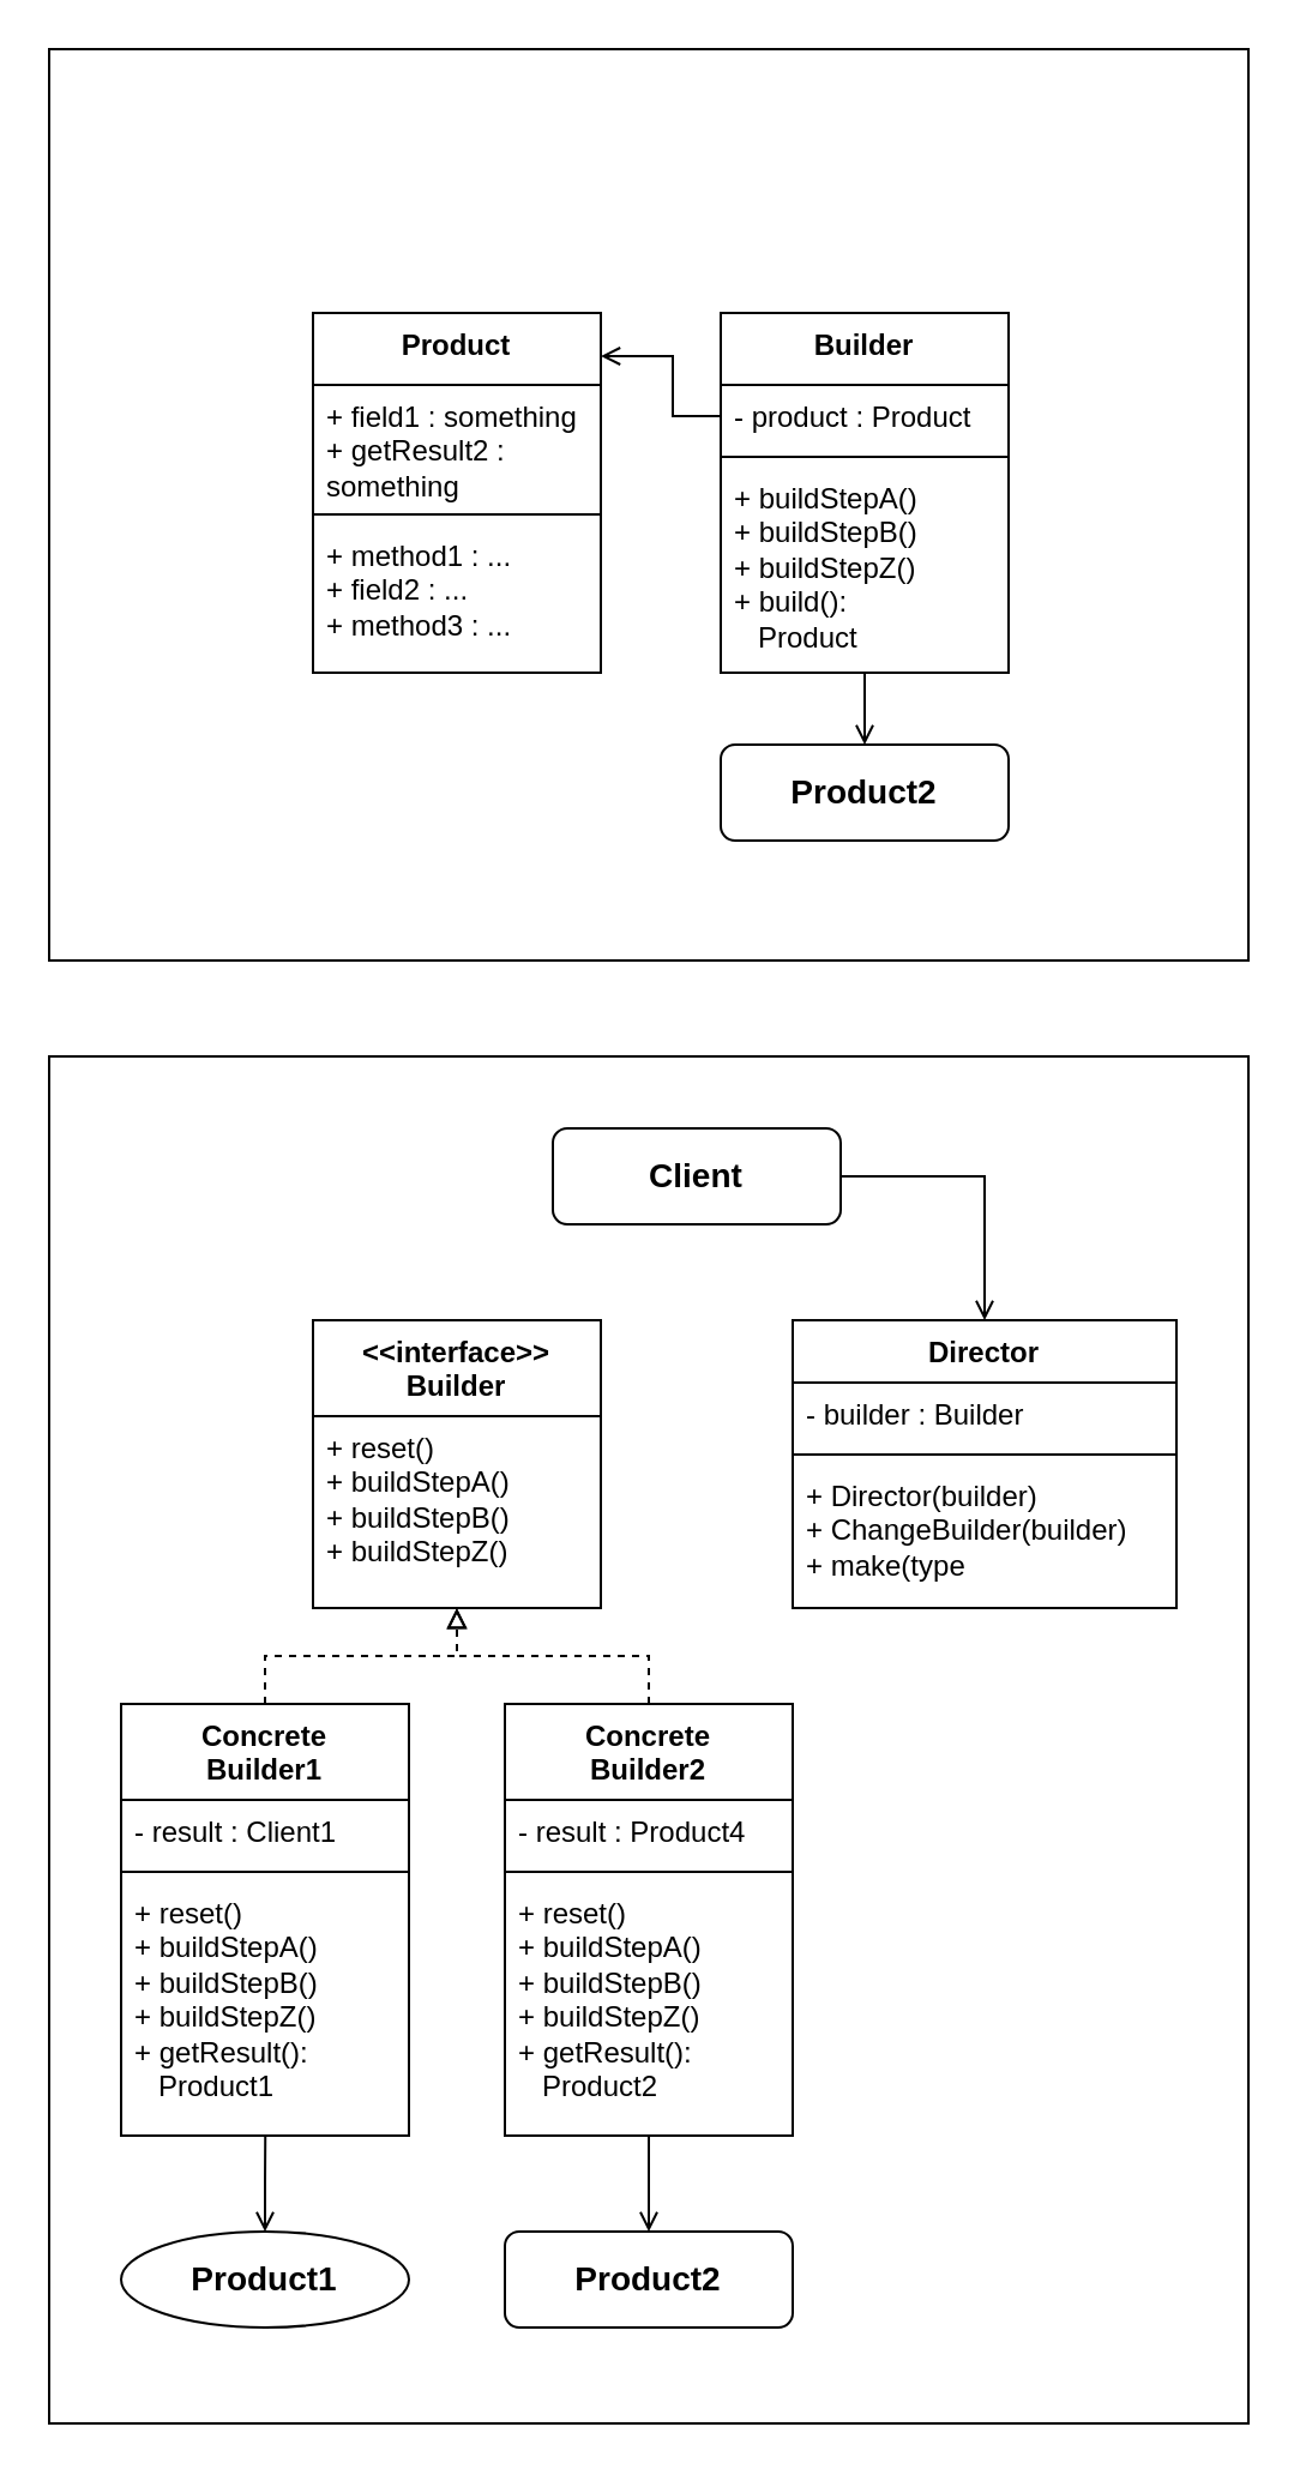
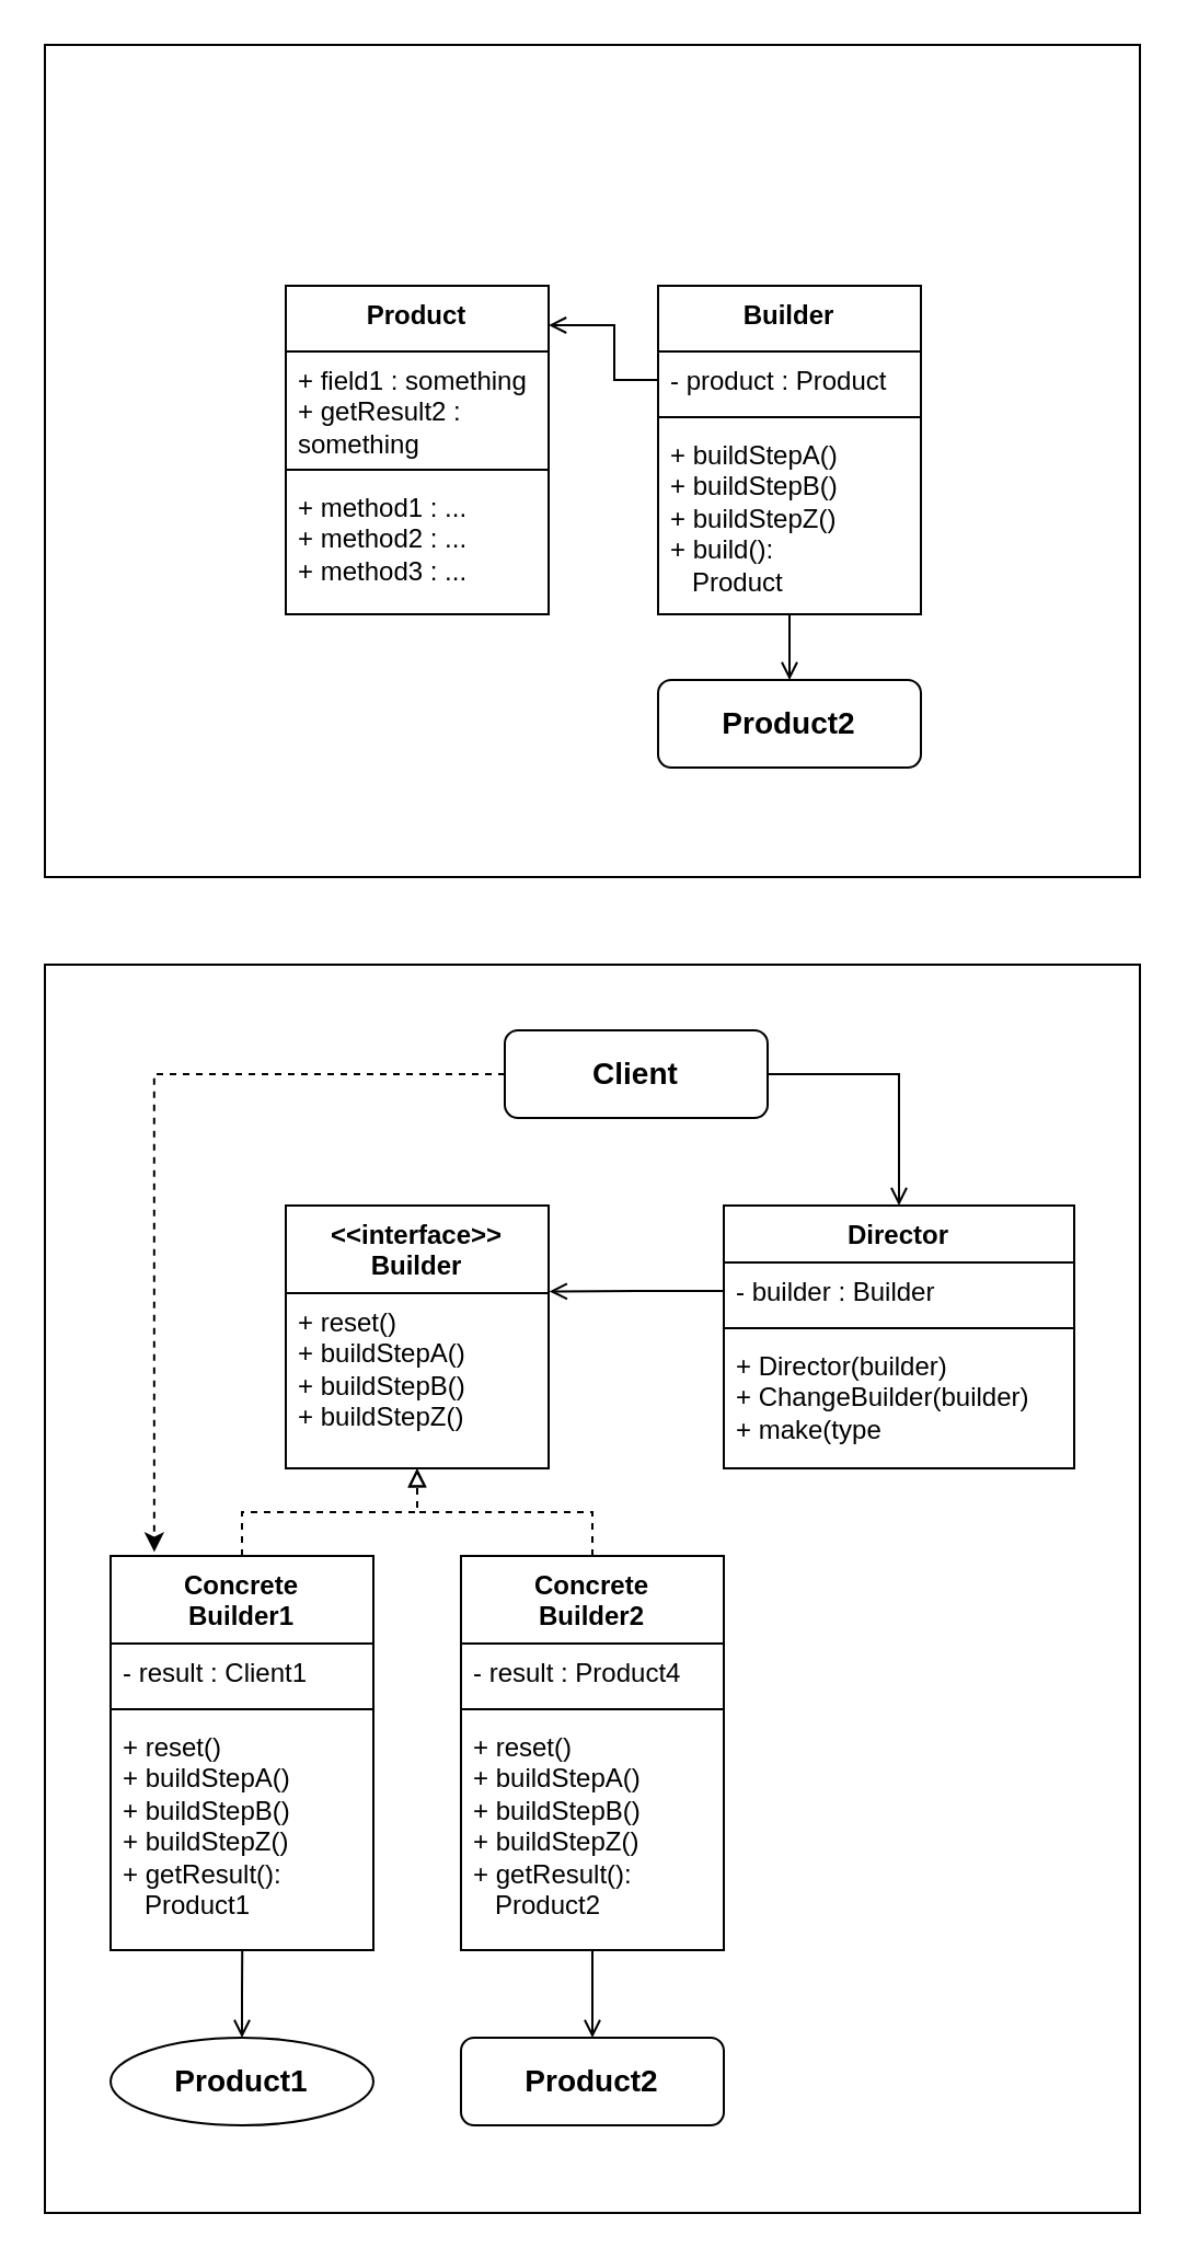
  <mxCell id="0" />
  <mxCell id="1" parent="0" />
  <mxCell id="2" value="" style="rounded=0;whiteSpace=wrap;html=1;" vertex="1" parent="1"><mxGeometry x="20" y="440" width="500" height="570" as="geometry" /></mxCell>
  <mxCell id="3" style="edgeStyle=orthogonalEdgeStyle;rounded=0;orthogonalLoop=1;jettySize=auto;html=1;entryX=0.5;entryY=0;entryDx=0;entryDy=0;endArrow=open;endFill=0;" edge="1" parent="1" source="4" target="5"><mxGeometry relative="1" as="geometry"><Array as="points"><mxPoint x="410" y="490" /></Array></mxGeometry></mxCell>
  <mxCell id="4" value="&lt;font style=&quot;font-size: 14px;&quot;&gt;Client&lt;/font&gt;" style="rounded=1;whiteSpace=wrap;html=1;fontSize=14;fontStyle=1" vertex="1" parent="1"><mxGeometry x="230" y="470" width="120" height="40" as="geometry" /></mxCell>
  <mxCell id="5" value="Director" style="swimlane;fontStyle=1;align=center;verticalAlign=top;childLayout=stackLayout;horizontal=1;startSize=26;horizontalStack=0;resizeParent=1;resizeParentMax=0;resizeLast=0;collapsible=1;marginBottom=0;whiteSpace=wrap;html=1;" vertex="1" parent="1"><mxGeometry x="330" y="550" width="160" height="120" as="geometry" /></mxCell>
  <mxCell id="6" value="- builder : Builder" style="text;strokeColor=none;fillColor=none;align=left;verticalAlign=top;spacingLeft=4;spacingRight=4;overflow=hidden;rotatable=0;points=[[0,0.5],[1,0.5]];portConstraint=eastwest;whiteSpace=wrap;html=1;" vertex="1" parent="5"><mxGeometry y="26" width="160" height="26" as="geometry" /></mxCell>
  <mxCell id="7" value="" style="line;strokeWidth=1;fillColor=none;align=left;verticalAlign=middle;spacingTop=-1;spacingLeft=3;spacingRight=3;rotatable=0;labelPosition=right;points=[];portConstraint=eastwest;strokeColor=inherit;" vertex="1" parent="5"><mxGeometry y="52" width="160" height="8" as="geometry" /></mxCell>
  <mxCell id="8" value="+ Director(builder)&lt;div&gt;+ ChangeBuilder(builder)&lt;/div&gt;&lt;div&gt;+ make(type&lt;/div&gt;" style="text;strokeColor=none;fillColor=none;align=left;verticalAlign=top;spacingLeft=4;spacingRight=4;overflow=hidden;rotatable=0;points=[[0,0.5],[1,0.5]];portConstraint=eastwest;whiteSpace=wrap;html=1;" vertex="1" parent="5"><mxGeometry y="60" width="160" height="60" as="geometry" /></mxCell>
  <mxCell id="9" value="&amp;lt;&amp;lt;interface&amp;gt;&amp;gt;&lt;div&gt;Builder&lt;/div&gt;" style="swimlane;fontStyle=1;align=center;verticalAlign=top;childLayout=stackLayout;horizontal=1;startSize=40;horizontalStack=0;resizeParent=1;resizeParentMax=0;resizeLast=0;collapsible=1;marginBottom=0;whiteSpace=wrap;html=1;" vertex="1" parent="1"><mxGeometry x="130" y="550" width="120" height="120" as="geometry" /></mxCell>
  <mxCell id="10" value="+ reset()&lt;div&gt;+ buildStepA()&lt;/div&gt;&lt;div&gt;+ buildStepB()&lt;/div&gt;&lt;div&gt;+ buildStepZ()&lt;/div&gt;" style="text;strokeColor=none;fillColor=none;align=left;verticalAlign=top;spacingLeft=4;spacingRight=4;overflow=hidden;rotatable=0;points=[[0,0.5],[1,0.5]];portConstraint=eastwest;whiteSpace=wrap;html=1;" vertex="1" parent="9"><mxGeometry y="40" width="120" height="80" as="geometry" /></mxCell>
  <mxCell id="11" value="Concrete&lt;div&gt;Builder1&lt;/div&gt;" style="swimlane;fontStyle=1;align=center;verticalAlign=top;childLayout=stackLayout;horizontal=1;startSize=40;horizontalStack=0;resizeParent=1;resizeParentMax=0;resizeLast=0;collapsible=1;marginBottom=0;whiteSpace=wrap;html=1;" vertex="1" parent="1"><mxGeometry x="50" y="710" width="120" height="180" as="geometry" /></mxCell>
  <mxCell id="12" value="- result : Client1" style="text;strokeColor=none;fillColor=none;align=left;verticalAlign=top;spacingLeft=4;spacingRight=4;overflow=hidden;rotatable=0;points=[[0,0.5],[1,0.5]];portConstraint=eastwest;whiteSpace=wrap;html=1;" vertex="1" parent="11"><mxGeometry y="40" width="120" height="26" as="geometry" /></mxCell>
  <mxCell id="13" value="" style="line;strokeWidth=1;fillColor=none;align=left;verticalAlign=middle;spacingTop=-1;spacingLeft=3;spacingRight=3;rotatable=0;labelPosition=right;points=[];portConstraint=eastwest;strokeColor=inherit;" vertex="1" parent="11"><mxGeometry y="66" width="120" height="8" as="geometry" /></mxCell>
  <mxCell id="14" value="+ reset()&lt;div&gt;+ buildStepA()&lt;/div&gt;&lt;div&gt;+ buildStepB()&lt;/div&gt;&lt;div&gt;+ buildStepZ()&lt;/div&gt;&lt;div&gt;+ getResult():&lt;/div&gt;&lt;div&gt;&amp;nbsp; &amp;nbsp;Product1&lt;/div&gt;" style="text;strokeColor=none;fillColor=none;align=left;verticalAlign=top;spacingLeft=4;spacingRight=4;overflow=hidden;rotatable=0;points=[[0,0.5],[1,0.5]];portConstraint=eastwest;whiteSpace=wrap;html=1;" vertex="1" parent="11"><mxGeometry y="74" width="120" height="106" as="geometry" /></mxCell>
  <mxCell id="15" style="edgeStyle=orthogonalEdgeStyle;rounded=0;orthogonalLoop=1;jettySize=auto;html=1;dashed=1;endArrow=block;endFill=0;" edge="1" parent="1" source="16"><mxGeometry relative="1" as="geometry"><mxPoint x="190" y="670" as="targetPoint" /><Array as="points"><mxPoint x="270" y="690" /><mxPoint x="190" y="690" /></Array></mxGeometry></mxCell>
  <mxCell id="16" value="Concrete&lt;div&gt;Builder2&lt;/div&gt;" style="swimlane;fontStyle=1;align=center;verticalAlign=top;childLayout=stackLayout;horizontal=1;startSize=40;horizontalStack=0;resizeParent=1;resizeParentMax=0;resizeLast=0;collapsible=1;marginBottom=0;whiteSpace=wrap;html=1;" vertex="1" parent="1"><mxGeometry x="210" y="710" width="120" height="180" as="geometry" /></mxCell>
  <mxCell id="17" value="- result : Product4" style="text;strokeColor=none;fillColor=none;align=left;verticalAlign=top;spacingLeft=4;spacingRight=4;overflow=hidden;rotatable=0;points=[[0,0.5],[1,0.5]];portConstraint=eastwest;whiteSpace=wrap;html=1;" vertex="1" parent="16"><mxGeometry y="40" width="120" height="26" as="geometry" /></mxCell>
  <mxCell id="18" value="" style="line;strokeWidth=1;fillColor=none;align=left;verticalAlign=middle;spacingTop=-1;spacingLeft=3;spacingRight=3;rotatable=0;labelPosition=right;points=[];portConstraint=eastwest;strokeColor=inherit;" vertex="1" parent="16"><mxGeometry y="66" width="120" height="8" as="geometry" /></mxCell>
  <mxCell id="19" value="+ reset()&lt;div&gt;+ buildStepA()&lt;/div&gt;&lt;div&gt;+ buildStepB()&lt;/div&gt;&lt;div&gt;+ buildStepZ()&lt;/div&gt;&lt;div&gt;+ getResult():&lt;/div&gt;&lt;div&gt;&amp;nbsp; &amp;nbsp;Product2&lt;/div&gt;" style="text;strokeColor=none;fillColor=none;align=left;verticalAlign=top;spacingLeft=4;spacingRight=4;overflow=hidden;rotatable=0;points=[[0,0.5],[1,0.5]];portConstraint=eastwest;whiteSpace=wrap;html=1;" vertex="1" parent="16"><mxGeometry y="74" width="120" height="106" as="geometry" /></mxCell>
  <mxCell id="20" value="&lt;font style=&quot;font-size: 14px;&quot;&gt;Product1&lt;/font&gt;" style="ellipse;whiteSpace=wrap;html=1;fontSize=14;fontStyle=1;" vertex="1" parent="1"><mxGeometry x="50" y="930" width="120" height="40" as="geometry" /></mxCell>
  <mxCell id="21" value="&lt;font style=&quot;font-size: 14px;&quot;&gt;Product2&lt;/font&gt;" style="rounded=1;whiteSpace=wrap;html=1;fontSize=14;fontStyle=1" vertex="1" parent="1"><mxGeometry x="210" y="930" width="120" height="40" as="geometry" /></mxCell>
  <mxCell id="22" style="edgeStyle=orthogonalEdgeStyle;rounded=0;orthogonalLoop=1;jettySize=auto;html=1;entryX=0.499;entryY=1.003;entryDx=0;entryDy=0;entryPerimeter=0;dashed=1;endArrow=block;endFill=0;" edge="1" parent="1" source="11" target="10"><mxGeometry relative="1" as="geometry"><Array as="points"><mxPoint x="110" y="690" /><mxPoint x="190" y="690" /><mxPoint x="190" y="680" /><mxPoint x="190" y="680" /></Array></mxGeometry></mxCell>
+ <mxCell id="23" style="edgeStyle=orthogonalEdgeStyle;rounded=0;orthogonalLoop=1;jettySize=auto;html=1;entryX=1.003;entryY=0.327;entryDx=0;entryDy=0;entryPerimeter=0;endArrow=open;endFill=0;" edge="1" parent="1" source="6" target="9"><mxGeometry relative="1" as="geometry" /></mxCell>
  <mxCell id="24" style="edgeStyle=orthogonalEdgeStyle;rounded=0;orthogonalLoop=1;jettySize=auto;html=1;entryX=0.501;entryY=1;entryDx=0;entryDy=0;entryPerimeter=0;startArrow=open;startFill=0;endArrow=none;endFill=0;" edge="1" parent="1" source="20" target="14"><mxGeometry relative="1" as="geometry" /></mxCell>
  <mxCell id="25" style="edgeStyle=orthogonalEdgeStyle;rounded=0;orthogonalLoop=1;jettySize=auto;html=1;entryX=0.5;entryY=1.002;entryDx=0;entryDy=0;entryPerimeter=0;startArrow=open;startFill=0;endArrow=none;endFill=0;" edge="1" parent="1" source="21" target="19"><mxGeometry relative="1" as="geometry" /></mxCell>
+ <mxCell id="26" style="edgeStyle=orthogonalEdgeStyle;rounded=0;orthogonalLoop=1;jettySize=auto;html=1;entryX=0.166;entryY=-0.01;entryDx=0;entryDy=0;entryPerimeter=0;dashed=1;" edge="1" parent="1" source="4" target="11"><mxGeometry relative="1" as="geometry" /></mxCell>
  <mxCell id="27" value="" style="rounded=0;whiteSpace=wrap;html=1;" vertex="1" parent="1"><mxGeometry x="20" y="20" width="500" height="380" as="geometry" /></mxCell>
  <mxCell id="28" value="Builder" style="swimlane;fontStyle=1;align=center;verticalAlign=top;childLayout=stackLayout;horizontal=1;startSize=30;horizontalStack=0;resizeParent=1;resizeParentMax=0;resizeLast=0;collapsible=1;marginBottom=0;whiteSpace=wrap;html=1;" vertex="1" parent="1"><mxGeometry x="300" y="130" width="120" height="150" as="geometry" /></mxCell>
  <mxCell id="29" value="- product : Product" style="text;strokeColor=none;fillColor=none;align=left;verticalAlign=top;spacingLeft=4;spacingRight=4;overflow=hidden;rotatable=0;points=[[0,0.5],[1,0.5]];portConstraint=eastwest;whiteSpace=wrap;html=1;" vertex="1" parent="28"><mxGeometry y="30" width="120" height="26" as="geometry" /></mxCell>
  <mxCell id="30" value="" style="line;strokeWidth=1;fillColor=none;align=left;verticalAlign=middle;spacingTop=-1;spacingLeft=3;spacingRight=3;rotatable=0;labelPosition=right;points=[];portConstraint=eastwest;strokeColor=inherit;" vertex="1" parent="28"><mxGeometry y="56" width="120" height="8" as="geometry" /></mxCell>
  <mxCell id="31" value="&lt;div&gt;+ buildStepA()&lt;/div&gt;&lt;div&gt;+ buildStepB()&lt;/div&gt;&lt;div&gt;+ buildStepZ()&lt;/div&gt;&lt;div&gt;+ build():&lt;/div&gt;&lt;div&gt;&amp;nbsp; &amp;nbsp;Product&lt;/div&gt;" style="text;strokeColor=none;fillColor=none;align=left;verticalAlign=top;spacingLeft=4;spacingRight=4;overflow=hidden;rotatable=0;points=[[0,0.5],[1,0.5]];portConstraint=eastwest;whiteSpace=wrap;html=1;" vertex="1" parent="28"><mxGeometry y="64" width="120" height="86" as="geometry" /></mxCell>
  <mxCell id="32" value="&lt;font style=&quot;font-size: 14px;&quot;&gt;Product2&lt;/font&gt;" style="rounded=1;whiteSpace=wrap;html=1;fontSize=14;fontStyle=1" vertex="1" parent="1"><mxGeometry x="300" y="310" width="120" height="40" as="geometry" /></mxCell>
  <mxCell id="33" style="edgeStyle=orthogonalEdgeStyle;rounded=0;orthogonalLoop=1;jettySize=auto;html=1;entryX=0.5;entryY=1.002;entryDx=0;entryDy=0;entryPerimeter=0;startArrow=open;startFill=0;endArrow=none;endFill=0;" edge="1" parent="1" source="32" target="31"><mxGeometry relative="1" as="geometry" /></mxCell>
  <mxCell id="34" value="Product" style="swimlane;fontStyle=1;align=center;verticalAlign=top;childLayout=stackLayout;horizontal=1;startSize=30;horizontalStack=0;resizeParent=1;resizeParentMax=0;resizeLast=0;collapsible=1;marginBottom=0;whiteSpace=wrap;html=1;" vertex="1" parent="1"><mxGeometry x="130" y="130" width="120" height="150" as="geometry" /></mxCell>
  <mxCell id="35" value="+ field1 : something&lt;div&gt;+ getResult2 : something&lt;/div&gt;&lt;div&gt;...&lt;/div&gt;" style="text;strokeColor=none;fillColor=none;align=left;verticalAlign=top;spacingLeft=4;spacingRight=4;overflow=hidden;rotatable=0;points=[[0,0.5],[1,0.5]];portConstraint=eastwest;whiteSpace=wrap;html=1;" vertex="1" parent="34"><mxGeometry y="30" width="120" height="50" as="geometry" /></mxCell>
  <mxCell id="36" value="" style="line;strokeWidth=1;fillColor=none;align=left;verticalAlign=middle;spacingTop=-1;spacingLeft=3;spacingRight=3;rotatable=0;labelPosition=right;points=[];portConstraint=eastwest;strokeColor=inherit;" vertex="1" parent="34"><mxGeometry y="80" width="120" height="8" as="geometry" /></mxCell>
- <mxCell id="37" value="&lt;div&gt;+ method1 : ...&lt;/div&gt;&lt;div&gt;+ field2 : ...&lt;/div&gt;&lt;div&gt;+ method3 : ...&lt;/div&gt;" style="text;strokeColor=none;fillColor=none;align=left;verticalAlign=top;spacingLeft=4;spacingRight=4;overflow=hidden;rotatable=0;points=[[0,0.5],[1,0.5]];portConstraint=eastwest;whiteSpace=wrap;html=1;" vertex="1" parent="34"><mxGeometry y="88" width="120" height="62" as="geometry" /></mxCell>
+ <mxCell id="37" value="&lt;div&gt;+ method1 : ...&lt;/div&gt;&lt;div&gt;+ method2 : ...&lt;/div&gt;&lt;div&gt;+ method3 : ...&lt;/div&gt;" style="text;strokeColor=none;fillColor=none;align=left;verticalAlign=top;spacingLeft=4;spacingRight=4;overflow=hidden;rotatable=0;points=[[0,0.5],[1,0.5]];portConstraint=eastwest;whiteSpace=wrap;html=1;" vertex="1" parent="34"><mxGeometry y="88" width="120" height="62" as="geometry" /></mxCell>
  <mxCell id="38" style="edgeStyle=orthogonalEdgeStyle;rounded=0;orthogonalLoop=1;jettySize=auto;html=1;exitX=0;exitY=0.5;exitDx=0;exitDy=0;endArrow=open;endFill=0;" edge="1" parent="1" source="29"><mxGeometry relative="1" as="geometry"><mxPoint x="250" y="148" as="targetPoint" /><Array as="points"><mxPoint x="280" y="173" /><mxPoint x="280" y="148" /></Array></mxGeometry></mxCell>
